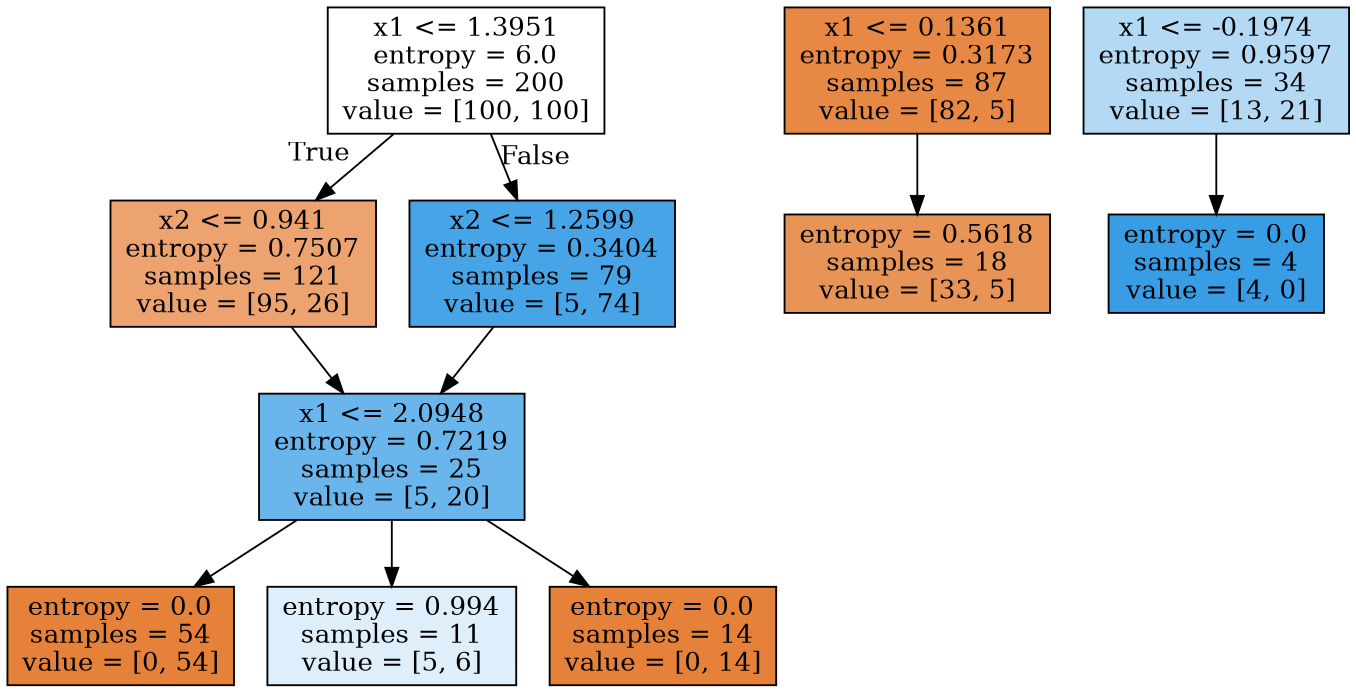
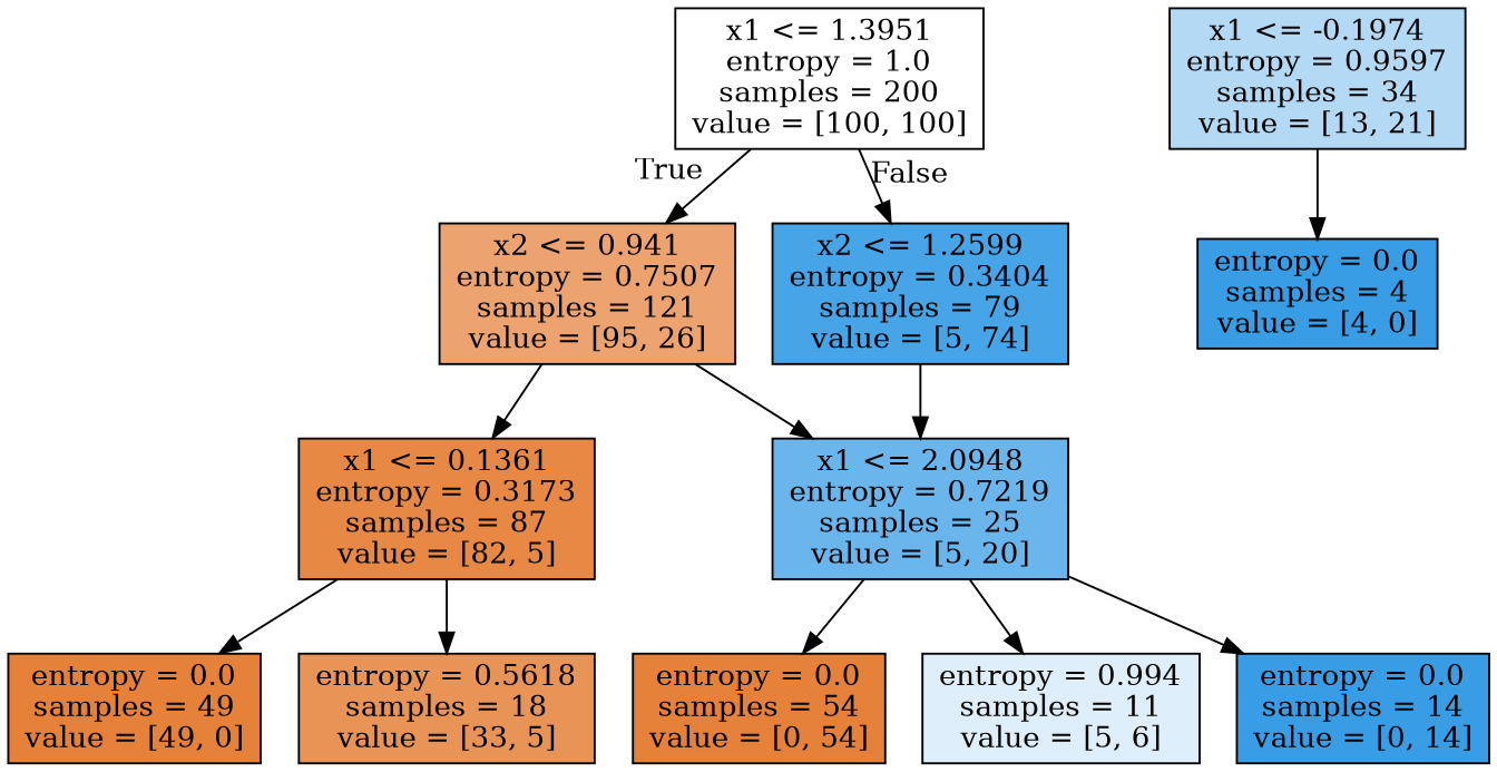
  digraph {
    node [color=black fillcolor="#e58139ff" shape=box style=filled]
-   n1 [fillcolor="#e5813900" label="x1 <= 1.3951\nentropy = 6.0\nsamples = 200\nvalue = [100, 100]"]
+   n1 [fillcolor="#e5813900" label="x1 <= 1.3951\nentropy = 1.0\nsamples = 200\nvalue = [100, 100]"]
    n2 [fillcolor="#e58139b9" label="x2 <= 0.941\nentropy = 0.7507\nsamples = 121\nvalue = [95, 26]"]
    n3 [fillcolor="#399de5ee" label="x2 <= 1.2599\nentropy = 0.3404\nsamples = 79\nvalue = [5, 74]"]
    n4 [fillcolor="#e58139ef" label="x1 <= 0.1361\nentropy = 0.3173\nsamples = 87\nvalue = [82, 5]"]
    n5 [fillcolor="#399de5bf" label="x1 <= 2.0948\nentropy = 0.7219\nsamples = 25\nvalue = [5, 20]"]
+   n6 [label="entropy = 0.0\nsamples = 49\nvalue = [49, 0]"]
    n7 [fillcolor="#e58139d8" label="entropy = 0.5618\nsamples = 18\nvalue = [33, 5]"]
    n8 [fillcolor="#399de561" label="x1 <= -0.1974\nentropy = 0.9597\nsamples = 34\nvalue = [13, 21]"]
    n9 [fillcolor="#399de5ff" label="entropy = 0.0\nsamples = 4\nvalue = [4, 0]"]
    n10 [label="entropy = 0.0\nsamples = 54\nvalue = [0, 54]"]
    n11 [fillcolor="#399de52a" label="entropy = 0.994\nsamples = 11\nvalue = [5, 6]"]
-   n12 [label="entropy = 0.0\nsamples = 14\nvalue = [0, 14]"]
+   n12 [fillcolor="#399de5ff" label="entropy = 0.0\nsamples = 14\nvalue = [0, 14]"]
    n1 -> n2 [headlabel=True labelangle=45 labeldistance=2.5]
    n1 -> n3 [headlabel=False labelangle=-45 labeldistance=2.5]
+   n2 -> n4
    n2 -> n5
    n3 -> n5
+   n4 -> n6
    n4 -> n7
    n5 -> n10
    n5 -> n11
    n5 -> n12
    n8 -> n9
  }
